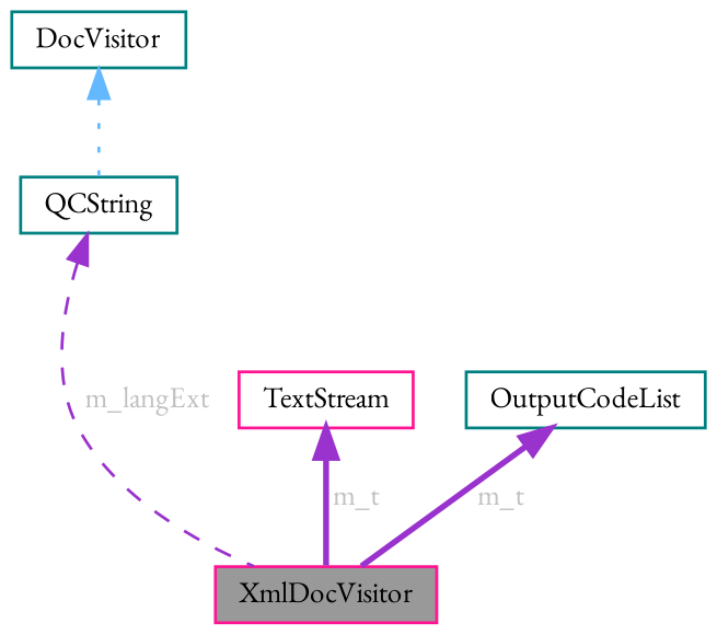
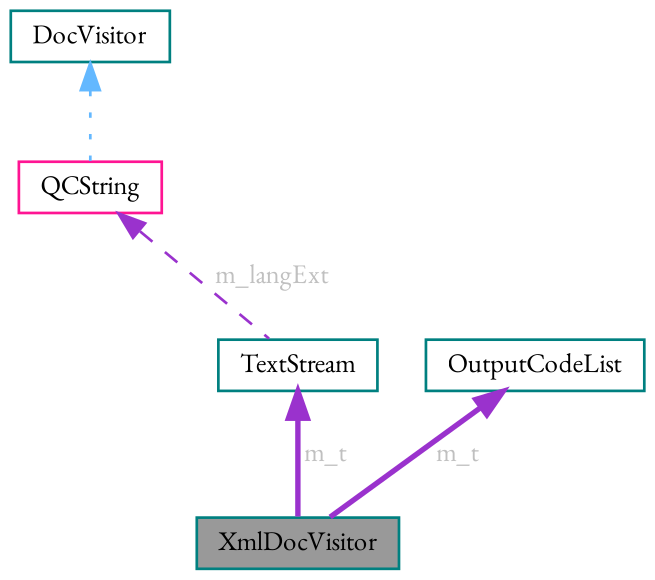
  digraph {
    fontname="EB Garamond"
    node [color=teal fillcolor=white fontname="EB Garamond" fontsize=10 shape=box style=filled]
    edge [color=darkorchid3 dir=back fontname="EB Garamond" fontsize=10 labelfontname=Helvetica labelfontsize=10 style=bold fontcolor=grey]
-   n1 [color=deeppink fillcolor=grey60 fontcolor=black height=0.2 label=XmlDocVisitor width=0.4]
+   n1 [fillcolor=grey60 fontcolor=black height=0.2 label=XmlDocVisitor width=0.4]
    n2 [height=0.2 label=DocVisitor width=0.4]
-   n3 [height=0.2 label=QCString width=0.4]
-   n4 [color=deeppink height=0.2 label=TextStream width=0.4]
+   n3 [color=deeppink height=0.2 label=QCString width=0.4]
+   n4 [height=0.2 label=TextStream width=0.4]
    n5 [height=0.2 label=OutputCodeList width=0.4]
    n2 -> n3 [color=steelblue1 style=dotted fontcolor=""]
-   n3 -> n1 [label=" m_langExt" style=dashed]
+   n3 -> n4 [label=" m_langExt" style=dashed]
    n4 -> n1 [label=" m_t"]
    n5 -> n1 [label=" m_t"]
  }
